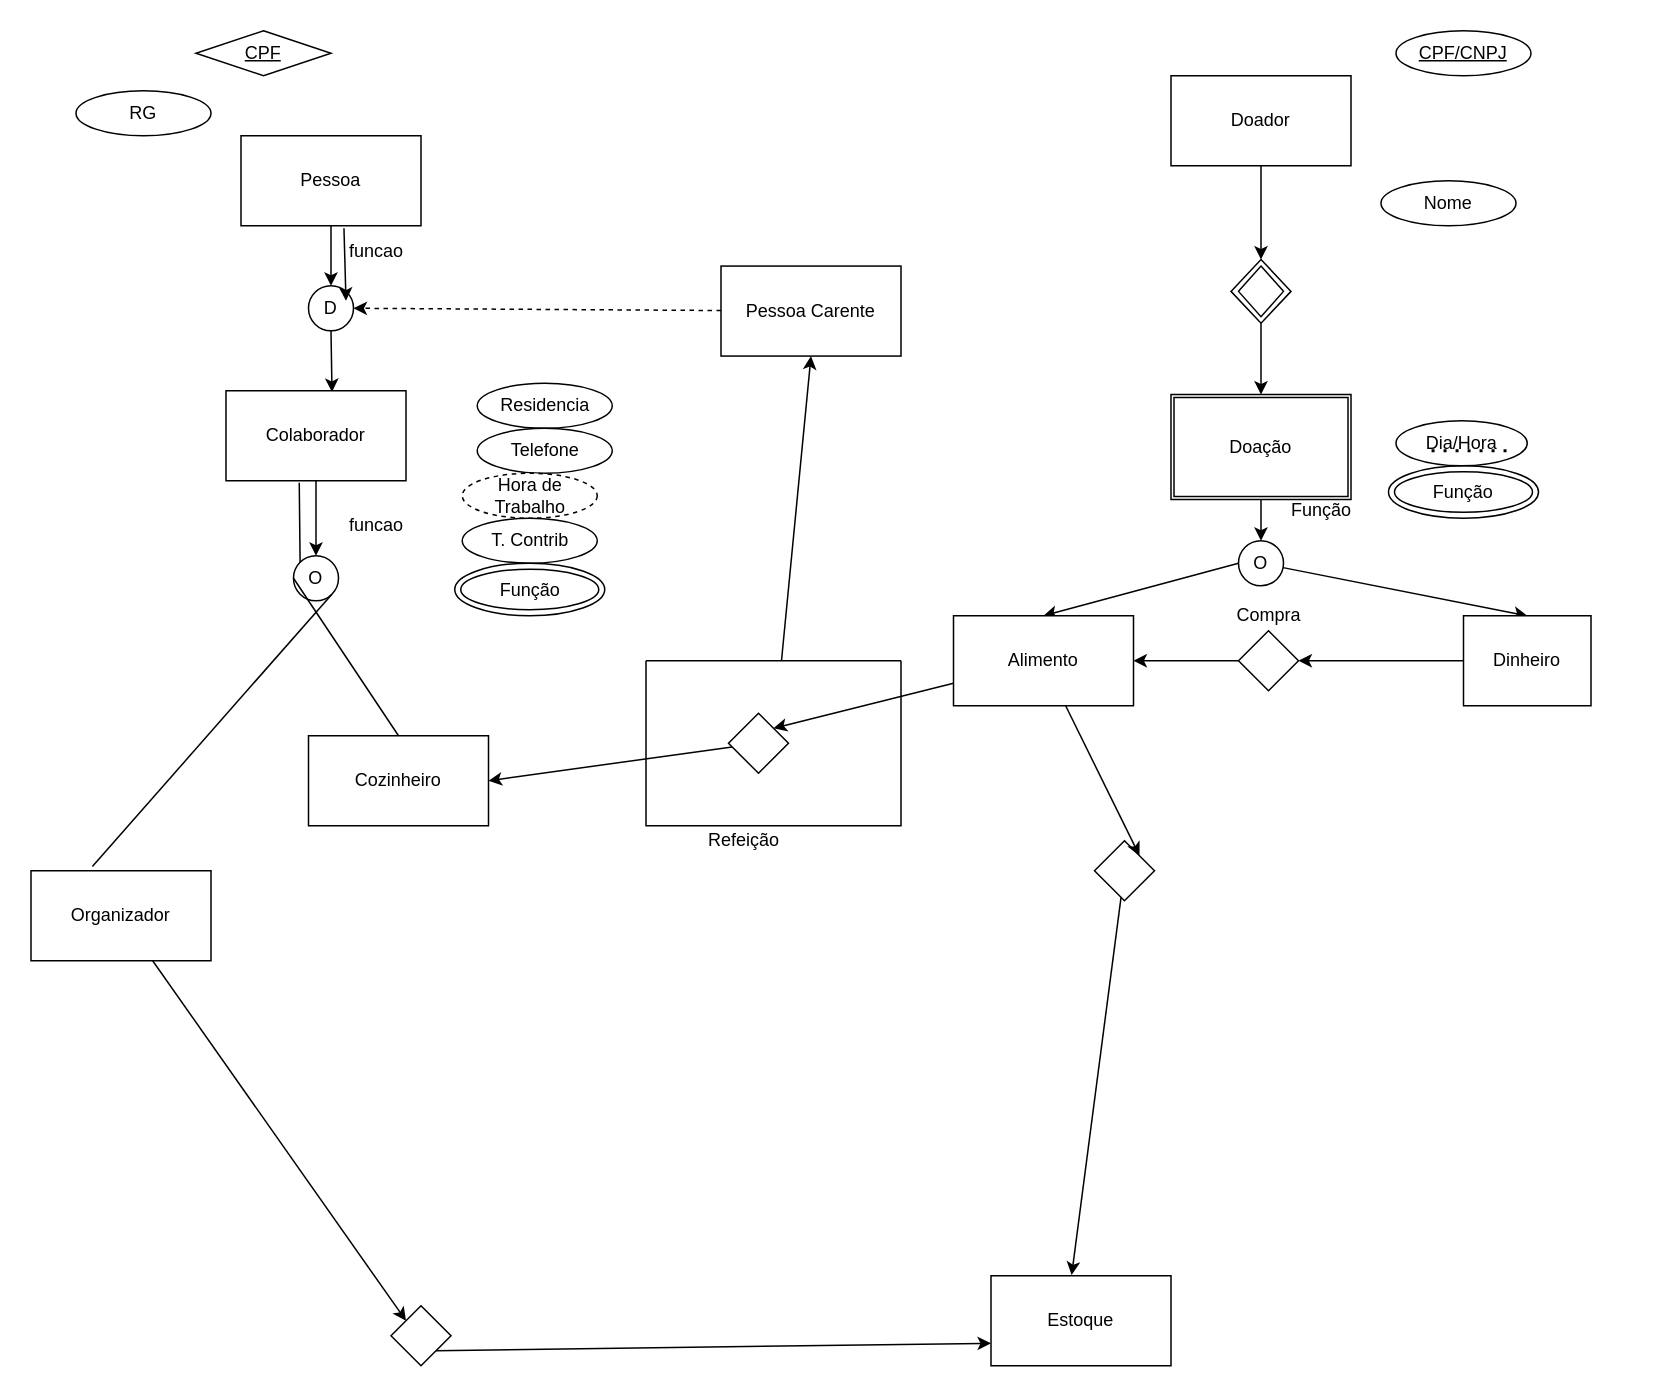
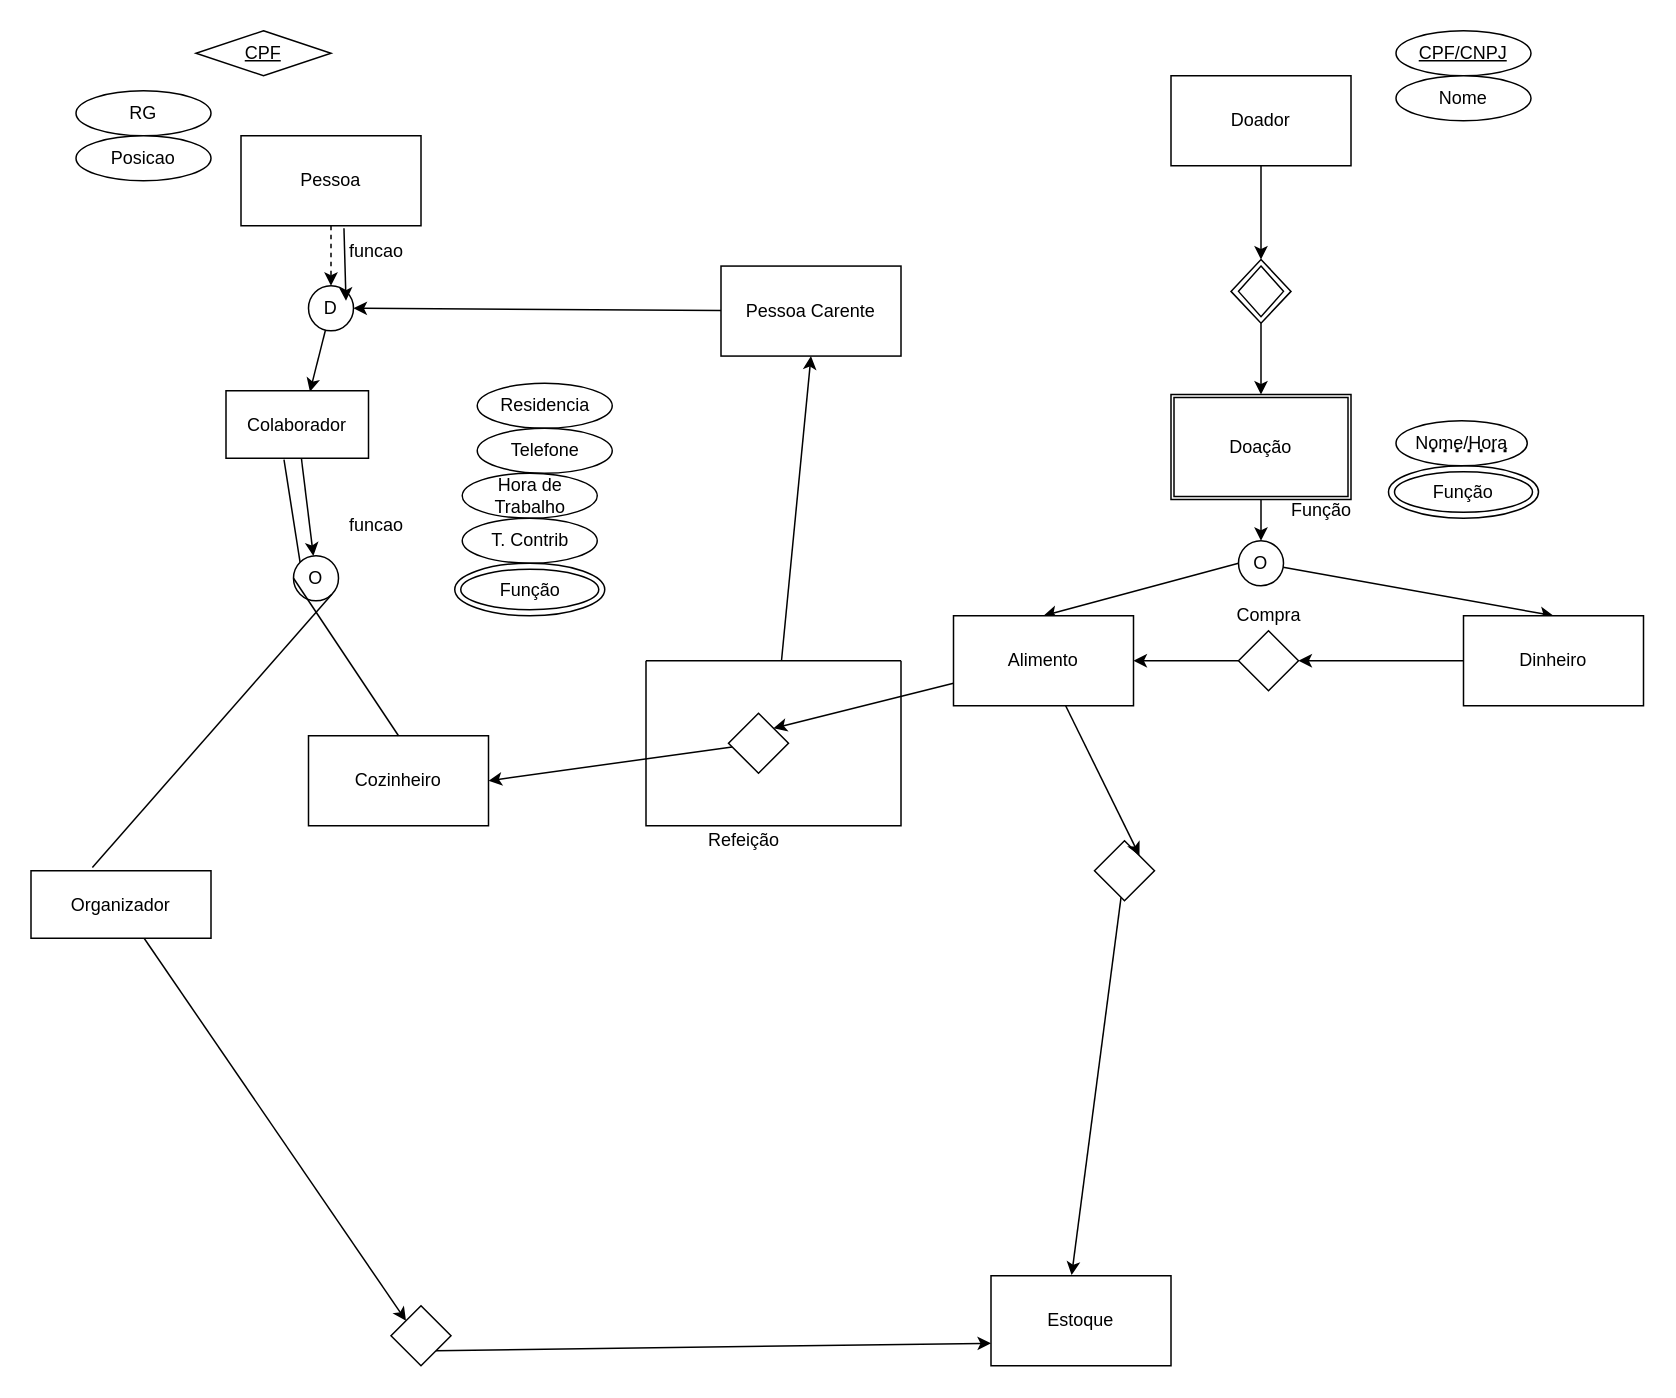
  <mxCell id="0" />
  <mxCell id="1" parent="0" />
- <mxCell id="2" style="edgeStyle=none;html=1;exitX=0.5;exitY=1;exitDx=0;exitDy=0;" edge="1" parent="1" source="3" target="5"><mxGeometry relative="1" as="geometry" /></mxCell>
+ <mxCell id="2" style="edgeStyle=none;html=1;exitX=0.5;exitY=1;exitDx=0;exitDy=0;dashed=1;" edge="1" parent="1" source="3" target="5"><mxGeometry relative="1" as="geometry" /></mxCell>
  <mxCell id="3" value="Pessoa" style="rounded=0;whiteSpace=wrap;html=1;" parent="1" vertex="1"><mxGeometry x="160" y="90" width="120" height="60" as="geometry" /></mxCell>
  <mxCell id="4" style="edgeStyle=none;html=1;entryX=0.589;entryY=0.014;entryDx=0;entryDy=0;entryPerimeter=0;" edge="1" parent="1" source="5" target="9"><mxGeometry relative="1" as="geometry" /></mxCell>
  <mxCell id="5" value="D" style="ellipse;whiteSpace=wrap;html=1;aspect=fixed;" vertex="1" parent="1"><mxGeometry x="205" y="190" width="30" height="30" as="geometry" /></mxCell>
- <mxCell id="6" style="edgeStyle=none;html=1;entryX=1;entryY=0.5;entryDx=0;entryDy=0;dashed=1;" edge="1" parent="1" source="7" target="5"><mxGeometry relative="1" as="geometry"><mxPoint x="495" y="180" as="targetPoint" /></mxGeometry></mxCell>
+ <mxCell id="6" style="edgeStyle=none;html=1;entryX=1;entryY=0.5;entryDx=0;entryDy=0;" edge="1" parent="1" source="7" target="5"><mxGeometry relative="1" as="geometry"><mxPoint x="495" y="180" as="targetPoint" /></mxGeometry></mxCell>
  <mxCell id="7" value="Pessoa Carente" style="rounded=0;whiteSpace=wrap;html=1;" vertex="1" parent="1"><mxGeometry x="480" y="176.88" width="120" height="60" as="geometry" /></mxCell>
  <mxCell id="8" style="edgeStyle=none;html=1;" edge="1" parent="1" source="9" target="10"><mxGeometry relative="1" as="geometry" /></mxCell>
- <mxCell id="9" value="Colaborador" style="rounded=0;whiteSpace=wrap;html=1;" vertex="1" parent="1"><mxGeometry x="150" y="260" width="120" height="60" as="geometry" /></mxCell>
+ <mxCell id="9" value="Colaborador" style="rounded=0;whiteSpace=wrap;html=1;" vertex="1" parent="1"><mxGeometry x="150" y="260" width="95" height="45" as="geometry" /></mxCell>
  <mxCell id="10" value="O" style="ellipse;whiteSpace=wrap;html=1;aspect=fixed;" vertex="1" parent="1"><mxGeometry x="195" y="370" width="30" height="30" as="geometry" /></mxCell>
  <mxCell id="11" value="Cozinheiro" style="rounded=0;whiteSpace=wrap;html=1;" vertex="1" parent="1"><mxGeometry x="205" y="490" width="120" height="60" as="geometry" /></mxCell>
  <mxCell id="12" style="edgeStyle=none;html=1;entryX=0;entryY=0;entryDx=0;entryDy=0;" edge="1" parent="1" source="13" target="56"><mxGeometry relative="1" as="geometry" /></mxCell>
- <mxCell id="13" value="Organizador" style="rounded=0;whiteSpace=wrap;html=1;" vertex="1" parent="1"><mxGeometry x="20" y="580" width="120" height="60" as="geometry" /></mxCell>
+ <mxCell id="13" value="Organizador" style="rounded=0;whiteSpace=wrap;html=1;" vertex="1" parent="1"><mxGeometry x="20" y="580" width="120" height="45" as="geometry" /></mxCell>
  <mxCell id="14" style="edgeStyle=none;html=1;entryX=0.5;entryY=0;entryDx=0;entryDy=0;" edge="1" parent="1" source="15" target="32"><mxGeometry relative="1" as="geometry" /></mxCell>
  <mxCell id="15" value="Doador" style="rounded=0;whiteSpace=wrap;html=1;" vertex="1" parent="1"><mxGeometry x="780" y="50" width="120" height="60" as="geometry" /></mxCell>
  <mxCell id="16" value="Estoque" style="rounded=0;whiteSpace=wrap;html=1;" vertex="1" parent="1"><mxGeometry x="660" y="850" width="120" height="60" as="geometry" /></mxCell>
  <mxCell id="17" value="&lt;u&gt;CPF&lt;/u&gt;" style="rhombus;whiteSpace=wrap;html=1;" vertex="1" parent="1"><mxGeometry x="130" y="20" width="90" height="30" as="geometry" /></mxCell>
  <mxCell id="18" value="RG" style="ellipse;whiteSpace=wrap;html=1;" vertex="1" parent="1"><mxGeometry x="50" y="60" width="90" height="30" as="geometry" /></mxCell>
+ <mxCell id="19" value="Posicao" style="ellipse;whiteSpace=wrap;html=1;" vertex="1" parent="1"><mxGeometry x="50" y="90" width="90" height="30" as="geometry" /></mxCell>
  <mxCell id="20" value="funcao" style="text;html=1;align=center;verticalAlign=middle;resizable=0;points=[];autosize=1;strokeColor=none;fillColor=none;" vertex="1" parent="1"><mxGeometry x="225" y="156.88" width="50" height="20" as="geometry" /></mxCell>
  <mxCell id="21" style="edgeStyle=none;html=1;exitX=0.572;exitY=1.027;exitDx=0;exitDy=0;exitPerimeter=0;" edge="1" parent="1" source="3"><mxGeometry relative="1" as="geometry"><mxPoint x="230" y="160" as="sourcePoint" /><mxPoint x="230" y="200" as="targetPoint" /></mxGeometry></mxCell>
  <mxCell id="22" value="Residencia" style="ellipse;whiteSpace=wrap;html=1;" vertex="1" parent="1"><mxGeometry x="317.5" y="255" width="90" height="30" as="geometry" /></mxCell>
  <mxCell id="23" value="Telefone" style="ellipse;whiteSpace=wrap;html=1;" vertex="1" parent="1"><mxGeometry x="317.5" y="285" width="90" height="30" as="geometry" /></mxCell>
- <mxCell id="24" value="Hora de Trabalho" style="ellipse;whiteSpace=wrap;html=1;dashed=1;" vertex="1" parent="1"><mxGeometry x="307.5" y="315" width="90" height="30" as="geometry" /></mxCell>
+ <mxCell id="24" value="Hora de Trabalho" style="ellipse;whiteSpace=wrap;html=1;" vertex="1" parent="1"><mxGeometry x="307.5" y="315" width="90" height="30" as="geometry" /></mxCell>
  <mxCell id="25" value="T. Contrib" style="ellipse;whiteSpace=wrap;html=1;" vertex="1" parent="1"><mxGeometry x="307.5" y="345" width="90" height="30" as="geometry" /></mxCell>
  <mxCell id="26" value="Função" style="ellipse;shape=doubleEllipse;whiteSpace=wrap;html=1;" vertex="1" parent="1"><mxGeometry x="302.5" y="375" width="100" height="35" as="geometry" /></mxCell>
  <mxCell id="27" value="funcao" style="text;html=1;align=center;verticalAlign=middle;resizable=0;points=[];autosize=1;strokeColor=none;fillColor=none;" vertex="1" parent="1"><mxGeometry x="225" y="340" width="50" height="20" as="geometry" /></mxCell>
  <mxCell id="28" value="" style="endArrow=none;html=1;exitX=0;exitY=0;exitDx=0;exitDy=0;entryX=0.407;entryY=1.021;entryDx=0;entryDy=0;entryPerimeter=0;" edge="1" parent="1" source="10" target="9"><mxGeometry width="50" height="50" relative="1" as="geometry"><mxPoint x="140" y="320" as="sourcePoint" /><mxPoint x="190" y="330" as="targetPoint" /></mxGeometry></mxCell>
  <mxCell id="29" value="" style="endArrow=none;html=1;exitX=0.5;exitY=0;exitDx=0;exitDy=0;entryX=0;entryY=0.5;entryDx=0;entryDy=0;" edge="1" parent="1" source="11" target="10"><mxGeometry width="50" height="50" relative="1" as="geometry"><mxPoint x="220" y="310" as="sourcePoint" /><mxPoint x="270" y="260" as="targetPoint" /></mxGeometry></mxCell>
  <mxCell id="30" value="" style="endArrow=none;html=1;exitX=0.341;exitY=-0.047;exitDx=0;exitDy=0;entryX=1;entryY=1;entryDx=0;entryDy=0;exitPerimeter=0;" edge="1" parent="1" source="13" target="10"><mxGeometry width="50" height="50" relative="1" as="geometry"><mxPoint x="155" y="450" as="sourcePoint" /><mxPoint x="285" y="385" as="targetPoint" /></mxGeometry></mxCell>
  <mxCell id="31" style="edgeStyle=none;html=1;" edge="1" parent="1" source="32"><mxGeometry relative="1" as="geometry"><mxPoint x="840" y="262.5" as="targetPoint" /></mxGeometry></mxCell>
  <mxCell id="32" value="" style="rhombus;whiteSpace=wrap;html=1;" vertex="1" parent="1"><mxGeometry x="820" y="172.5" width="40" height="42.5" as="geometry" /></mxCell>
  <mxCell id="33" style="edgeStyle=none;html=1;entryX=0.5;entryY=0;entryDx=0;entryDy=0;" edge="1" parent="1" target="38"><mxGeometry relative="1" as="geometry"><mxPoint x="840" y="322.5" as="sourcePoint" /></mxGeometry></mxCell>
  <mxCell id="34" style="edgeStyle=none;html=1;entryX=0.448;entryY=-0.007;entryDx=0;entryDy=0;entryPerimeter=0;" edge="1" parent="1" source="35" target="16"><mxGeometry relative="1" as="geometry" /></mxCell>
  <mxCell id="35" value="" style="rhombus;whiteSpace=wrap;html=1;" vertex="1" parent="1"><mxGeometry x="729" y="560" width="40" height="40" as="geometry" /></mxCell>
  <mxCell id="36" style="edgeStyle=none;html=1;entryX=0.5;entryY=0;entryDx=0;entryDy=0;" edge="1" parent="1" source="38" target="43"><mxGeometry relative="1" as="geometry" /></mxCell>
  <mxCell id="37" style="edgeStyle=none;html=1;exitX=0;exitY=0.5;exitDx=0;exitDy=0;entryX=0.5;entryY=0;entryDx=0;entryDy=0;" edge="1" parent="1" source="38" target="41"><mxGeometry relative="1" as="geometry" /></mxCell>
  <mxCell id="38" value="O" style="ellipse;whiteSpace=wrap;html=1;aspect=fixed;" vertex="1" parent="1"><mxGeometry x="825" y="360" width="30" height="30" as="geometry" /></mxCell>
  <mxCell id="39" style="edgeStyle=none;html=1;entryX=1;entryY=0;entryDx=0;entryDy=0;" edge="1" parent="1" source="41" target="35"><mxGeometry relative="1" as="geometry" /></mxCell>
  <mxCell id="40" style="edgeStyle=none;html=1;entryX=1;entryY=0;entryDx=0;entryDy=0;" edge="1" parent="1" source="41" target="60"><mxGeometry relative="1" as="geometry"><mxPoint x="525" y="490" as="targetPoint" /></mxGeometry></mxCell>
  <mxCell id="41" value="Alimento" style="rounded=0;whiteSpace=wrap;html=1;" vertex="1" parent="1"><mxGeometry x="635" y="410" width="120" height="60" as="geometry" /></mxCell>
  <mxCell id="42" style="edgeStyle=none;html=1;" edge="1" parent="1" source="43" target="53"><mxGeometry relative="1" as="geometry"><mxPoint x="885" y="440" as="targetPoint" /></mxGeometry></mxCell>
- <mxCell id="43" value="Dinheiro" style="rounded=0;whiteSpace=wrap;html=1;" vertex="1" parent="1"><mxGeometry x="975" y="410" width="85" height="60" as="geometry" /></mxCell>
+ <mxCell id="43" value="Dinheiro" style="rounded=0;whiteSpace=wrap;html=1;" vertex="1" parent="1"><mxGeometry x="975" y="410" width="120" height="60" as="geometry" /></mxCell>
  <mxCell id="44" value="Função" style="ellipse;shape=doubleEllipse;whiteSpace=wrap;html=1;" vertex="1" parent="1"><mxGeometry x="925" y="310" width="100" height="35" as="geometry" /></mxCell>
  <mxCell id="45" value="Função" style="text;html=1;align=center;verticalAlign=middle;resizable=0;points=[];autosize=1;strokeColor=none;fillColor=none;" vertex="1" parent="1"><mxGeometry x="850" y="330" width="60" height="20" as="geometry" /></mxCell>
  <mxCell id="46" value="&lt;u&gt;CPF/CNPJ&lt;/u&gt;" style="ellipse;whiteSpace=wrap;html=1;" vertex="1" parent="1"><mxGeometry x="930" y="20" width="90" height="30" as="geometry" /></mxCell>
- <mxCell id="47" value="Nome" style="ellipse;whiteSpace=wrap;html=1;" vertex="1" parent="1"><mxGeometry x="920" y="120" width="90" height="30" as="geometry" /></mxCell>
+ <mxCell id="47" value="Nome" style="ellipse;whiteSpace=wrap;html=1;" vertex="1" parent="1"><mxGeometry x="930" y="50" width="90" height="30" as="geometry" /></mxCell>
  <mxCell id="48" value="Doação" style="shape=ext;double=1;rounded=0;whiteSpace=wrap;html=1;" vertex="1" parent="1"><mxGeometry x="780" y="262.5" width="120" height="70" as="geometry" /></mxCell>
  <mxCell id="49" value="" style="rhombus;whiteSpace=wrap;html=1;" vertex="1" parent="1"><mxGeometry x="825" y="176.88" width="30" height="33.75" as="geometry" /></mxCell>
- <mxCell id="50" value="Dia/Hora" style="ellipse;whiteSpace=wrap;html=1;" vertex="1" parent="1"><mxGeometry x="930" y="280" width="87.5" height="30" as="geometry" /></mxCell>
+ <mxCell id="50" value="Nome/Hora" style="ellipse;whiteSpace=wrap;html=1;" vertex="1" parent="1"><mxGeometry x="930" y="280" width="87.5" height="30" as="geometry" /></mxCell>
  <mxCell id="51" value="" style="endArrow=none;dashed=1;html=1;dashPattern=1 3;strokeWidth=2;exitX=0.271;exitY=0.667;exitDx=0;exitDy=0;exitPerimeter=0;" edge="1" parent="1" source="50"><mxGeometry width="50" height="50" relative="1" as="geometry"><mxPoint x="1013.75" y="330" as="sourcePoint" /><mxPoint x="1003.75" y="300" as="targetPoint" /></mxGeometry></mxCell>
  <mxCell id="52" style="edgeStyle=none;html=1;entryX=1;entryY=0.5;entryDx=0;entryDy=0;" edge="1" parent="1" source="53" target="41"><mxGeometry relative="1" as="geometry"><mxPoint x="765" y="440" as="targetPoint" /></mxGeometry></mxCell>
  <mxCell id="53" value="" style="rhombus;whiteSpace=wrap;html=1;" vertex="1" parent="1"><mxGeometry x="825" y="420" width="40" height="40" as="geometry" /></mxCell>
  <mxCell id="54" value="Compra" style="text;html=1;align=center;verticalAlign=middle;resizable=0;points=[];autosize=1;strokeColor=none;fillColor=none;" vertex="1" parent="1"><mxGeometry x="815" y="400" width="60" height="20" as="geometry" /></mxCell>
  <mxCell id="55" style="edgeStyle=none;html=1;exitX=1;exitY=1;exitDx=0;exitDy=0;entryX=0;entryY=0.75;entryDx=0;entryDy=0;" edge="1" parent="1" source="56" target="16"><mxGeometry relative="1" as="geometry" /></mxCell>
  <mxCell id="56" value="" style="rhombus;whiteSpace=wrap;html=1;" vertex="1" parent="1"><mxGeometry x="260" y="870" width="40" height="40" as="geometry" /></mxCell>
  <mxCell id="57" style="edgeStyle=none;html=1;entryX=1;entryY=0.5;entryDx=0;entryDy=0;" edge="1" parent="1" source="60" target="11"><mxGeometry relative="1" as="geometry" /></mxCell>
  <mxCell id="58" style="edgeStyle=none;html=1;entryX=0.5;entryY=1;entryDx=0;entryDy=0;" edge="1" parent="1" source="59" target="7"><mxGeometry relative="1" as="geometry" /></mxCell>
  <mxCell id="59" value="" style="swimlane;startSize=0;" vertex="1" parent="1"><mxGeometry x="430" y="440" width="170" height="110" as="geometry" /></mxCell>
  <mxCell id="60" value="" style="rhombus;whiteSpace=wrap;html=1;" vertex="1" parent="59"><mxGeometry x="55" y="35" width="40" height="40" as="geometry" /></mxCell>
  <mxCell id="61" value="Refeição" style="text;html=1;align=center;verticalAlign=middle;resizable=0;points=[];autosize=1;strokeColor=none;fillColor=none;" vertex="1" parent="1"><mxGeometry x="465" y="550" width="60" height="20" as="geometry" /></mxCell>
